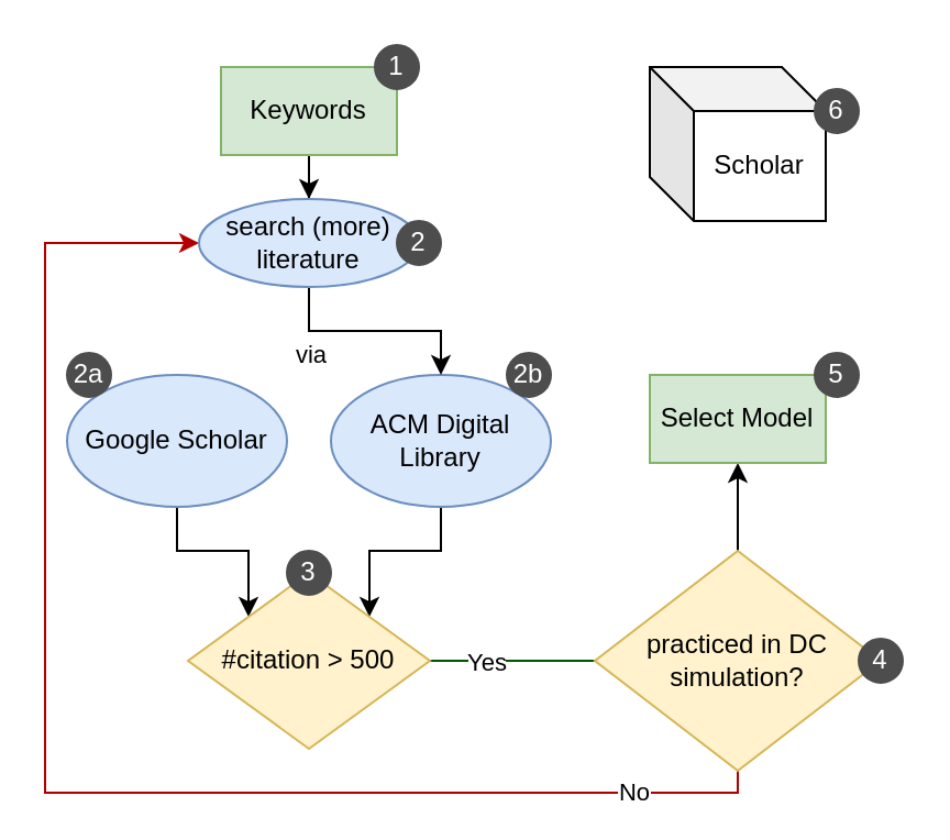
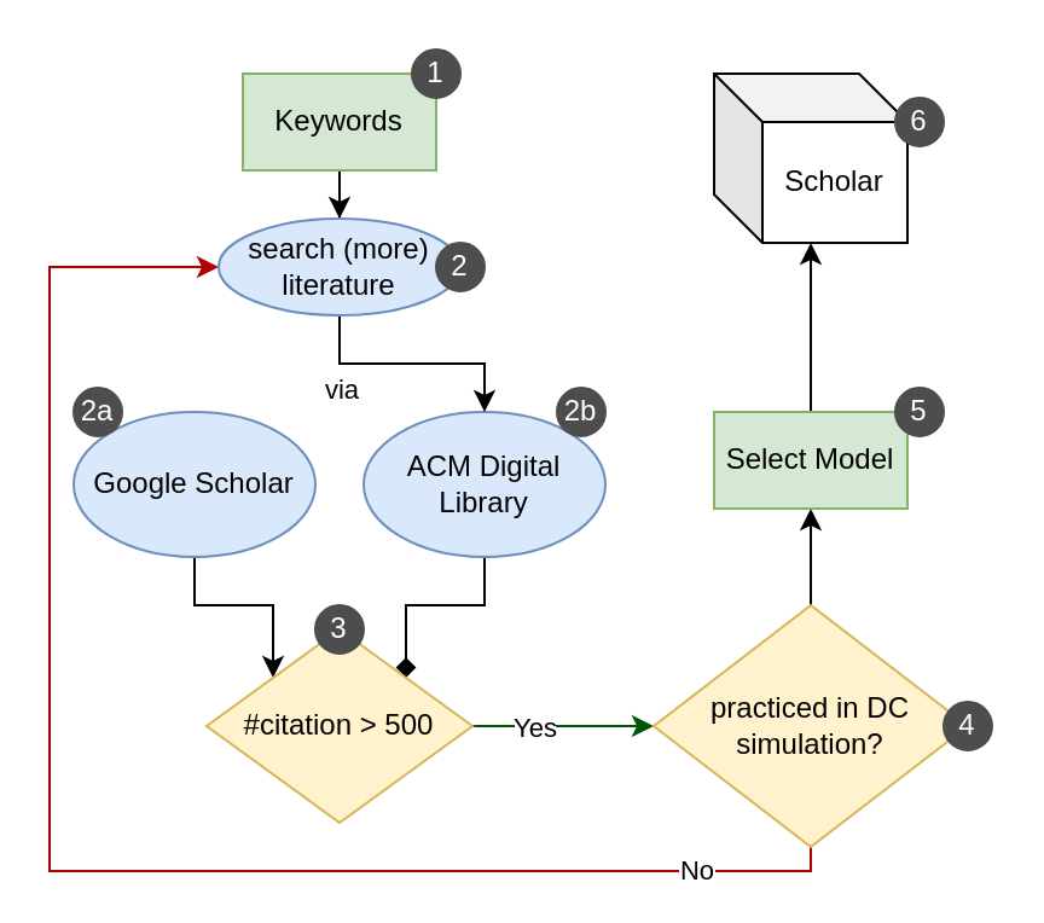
  <mxCell id="0" />
  <mxCell id="1" parent="0" />
  <mxCell id="2" style="edgeStyle=orthogonalEdgeStyle;rounded=0;orthogonalLoop=1;jettySize=auto;html=1;" edge="1" parent="1" source="3" target="19"><mxGeometry relative="1" as="geometry" /></mxCell>
  <mxCell id="3" value="Keywords" style="rounded=0;whiteSpace=wrap;html=1;fillColor=#d5e8d4;strokeColor=#82b366;" vertex="1" parent="1"><mxGeometry x="100" y="30" width="80" height="40" as="geometry" /></mxCell>
  <mxCell id="4" style="edgeStyle=orthogonalEdgeStyle;rounded=0;orthogonalLoop=1;jettySize=auto;html=1;entryX=0;entryY=0;entryDx=0;entryDy=0;" edge="1" parent="1" source="5" target="10"><mxGeometry relative="1" as="geometry" /></mxCell>
  <mxCell id="5" value="Google Scholar" style="ellipse;whiteSpace=wrap;html=1;fillColor=#dae8fc;strokeColor=#6c8ebf;" vertex="1" parent="1"><mxGeometry x="30" y="170" width="100" height="60" as="geometry" /></mxCell>
- <mxCell id="6" style="edgeStyle=orthogonalEdgeStyle;rounded=0;orthogonalLoop=1;jettySize=auto;html=1;entryX=1;entryY=0;entryDx=0;entryDy=0;" edge="1" parent="1" source="7" target="10"><mxGeometry relative="1" as="geometry" /></mxCell>
+ <mxCell id="6" style="edgeStyle=orthogonalEdgeStyle;rounded=0;orthogonalLoop=1;jettySize=auto;html=1;entryX=1;entryY=0;entryDx=0;entryDy=0;endArrow=diamond;" edge="1" parent="1" source="7" target="10"><mxGeometry relative="1" as="geometry" /></mxCell>
  <mxCell id="7" value="ACM Digital Library" style="ellipse;whiteSpace=wrap;html=1;fillColor=#dae8fc;strokeColor=#6c8ebf;" vertex="1" parent="1"><mxGeometry x="150" y="170" width="100" height="60" as="geometry" /></mxCell>
- <mxCell id="8" style="edgeStyle=orthogonalEdgeStyle;rounded=0;orthogonalLoop=1;jettySize=auto;html=1;fillColor=#008a00;strokeColor=#005700;endArrow=none;" edge="1" parent="1" source="10" target="14"><mxGeometry relative="1" as="geometry" /></mxCell>
+ <mxCell id="8" style="edgeStyle=orthogonalEdgeStyle;rounded=0;orthogonalLoop=1;jettySize=auto;html=1;fillColor=#008a00;strokeColor=#005700;" edge="1" parent="1" source="10" target="14"><mxGeometry relative="1" as="geometry" /></mxCell>
  <mxCell id="9" value="Yes" style="edgeLabel;html=1;align=center;verticalAlign=middle;resizable=0;points=[];" vertex="1" connectable="0" parent="8"><mxGeometry x="-0.105" y="3" relative="1" as="geometry"><mxPoint x="-9" y="3" as="offset" /></mxGeometry></mxCell>
  <mxCell id="10" value="#citation &amp;gt; 500" style="rhombus;whiteSpace=wrap;html=1;fillColor=#fff2cc;strokeColor=#d6b656;" vertex="1" parent="1"><mxGeometry x="85" y="260" width="110" height="80" as="geometry" /></mxCell>
  <mxCell id="11" style="edgeStyle=orthogonalEdgeStyle;rounded=0;orthogonalLoop=1;jettySize=auto;html=1;fillColor=#e51400;strokeColor=#B20000;" edge="1" parent="1" source="14" target="19"><mxGeometry relative="1" as="geometry"><Array as="points"><mxPoint x="335" y="360" /><mxPoint x="20" y="360" /><mxPoint x="20" y="110" /></Array></mxGeometry></mxCell>
  <mxCell id="12" value="No" style="edgeLabel;html=1;align=center;verticalAlign=middle;resizable=0;points=[];" vertex="1" connectable="0" parent="11"><mxGeometry x="-0.819" y="-1" relative="1" as="geometry"><mxPoint as="offset" /></mxGeometry></mxCell>
  <mxCell id="13" style="edgeStyle=orthogonalEdgeStyle;rounded=0;orthogonalLoop=1;jettySize=auto;html=1;entryX=0.5;entryY=1;entryDx=0;entryDy=0;" edge="1" parent="1" source="14" target="16"><mxGeometry relative="1" as="geometry" /></mxCell>
  <mxCell id="14" value="practiced in DC simulation?" style="rhombus;whiteSpace=wrap;html=1;fillColor=#fff2cc;strokeColor=#d6b656;" vertex="1" parent="1"><mxGeometry x="270" y="250" width="130" height="100" as="geometry" /></mxCell>
+ <mxCell id="15" style="edgeStyle=orthogonalEdgeStyle;rounded=0;orthogonalLoop=1;jettySize=auto;html=1;" edge="1" parent="1" source="16" target="20"><mxGeometry relative="1" as="geometry" /></mxCell>
  <mxCell id="16" value="Select Model" style="rounded=0;whiteSpace=wrap;html=1;fillColor=#d5e8d4;strokeColor=#82b366;" vertex="1" parent="1"><mxGeometry x="295" y="170" width="80" height="40" as="geometry" /></mxCell>
  <mxCell id="17" style="edgeStyle=orthogonalEdgeStyle;rounded=0;orthogonalLoop=1;jettySize=auto;html=1;" edge="1" parent="1" source="19" target="7"><mxGeometry relative="1" as="geometry" /></mxCell>
  <mxCell id="18" value="via" style="edgeLabel;html=1;align=center;verticalAlign=middle;resizable=0;points=[];" vertex="1" connectable="0" parent="17"><mxGeometry x="-0.184" y="1" relative="1" as="geometry"><mxPoint x="-21" y="11" as="offset" /></mxGeometry></mxCell>
  <mxCell id="19" value="search (more) literature" style="ellipse;whiteSpace=wrap;html=1;fillColor=#dae8fc;strokeColor=#6c8ebf;" vertex="1" parent="1"><mxGeometry x="90" y="90" width="100" height="40" as="geometry" /></mxCell>
  <mxCell id="20" value="Scholar" style="shape=cube;whiteSpace=wrap;html=1;boundedLbl=1;backgroundOutline=1;darkOpacity=0.05;darkOpacity2=0.1;" vertex="1" parent="1"><mxGeometry x="295" y="30" width="80" height="70" as="geometry" /></mxCell>
  <mxCell id="21" value="1" style="ellipse;whiteSpace=wrap;html=1;aspect=fixed;fontColor=#FFFFFF;fillColor=#4D4D4D;strokeColor=#4D4D4D;" vertex="1" parent="1"><mxGeometry x="170" y="20" width="20" height="20" as="geometry" /></mxCell>
  <mxCell id="22" value="2" style="ellipse;whiteSpace=wrap;html=1;aspect=fixed;fontColor=#FFFFFF;fillColor=#4D4D4D;strokeColor=#4D4D4D;" vertex="1" parent="1"><mxGeometry x="180" y="100" width="20" height="20" as="geometry" /></mxCell>
  <mxCell id="23" value="2a" style="ellipse;whiteSpace=wrap;html=1;aspect=fixed;fontColor=#FFFFFF;fillColor=#4D4D4D;strokeColor=#4D4D4D;" vertex="1" parent="1"><mxGeometry x="30" y="160" width="20" height="20" as="geometry" /></mxCell>
  <mxCell id="24" value="2b" style="ellipse;whiteSpace=wrap;html=1;aspect=fixed;fontColor=#FFFFFF;fillColor=#4D4D4D;strokeColor=#4D4D4D;" vertex="1" parent="1"><mxGeometry x="230" y="160" width="20" height="20" as="geometry" /></mxCell>
  <mxCell id="25" value="3" style="ellipse;whiteSpace=wrap;html=1;aspect=fixed;fontColor=#FFFFFF;fillColor=#4D4D4D;strokeColor=#4D4D4D;" vertex="1" parent="1"><mxGeometry x="130" y="250" width="20" height="20" as="geometry" /></mxCell>
  <mxCell id="26" value="4" style="ellipse;whiteSpace=wrap;html=1;aspect=fixed;fontColor=#FFFFFF;fillColor=#4D4D4D;strokeColor=#4D4D4D;" vertex="1" parent="1"><mxGeometry x="390" y="290" width="20" height="20" as="geometry" /></mxCell>
  <mxCell id="27" value="5" style="ellipse;whiteSpace=wrap;html=1;aspect=fixed;fontColor=#FFFFFF;fillColor=#4D4D4D;strokeColor=#4D4D4D;" vertex="1" parent="1"><mxGeometry x="370" y="160" width="20" height="20" as="geometry" /></mxCell>
  <mxCell id="28" value="6" style="ellipse;whiteSpace=wrap;html=1;aspect=fixed;fontColor=#FFFFFF;fillColor=#4D4D4D;strokeColor=#4D4D4D;" vertex="1" parent="1"><mxGeometry x="370" y="40" width="20" height="20" as="geometry" /></mxCell>
